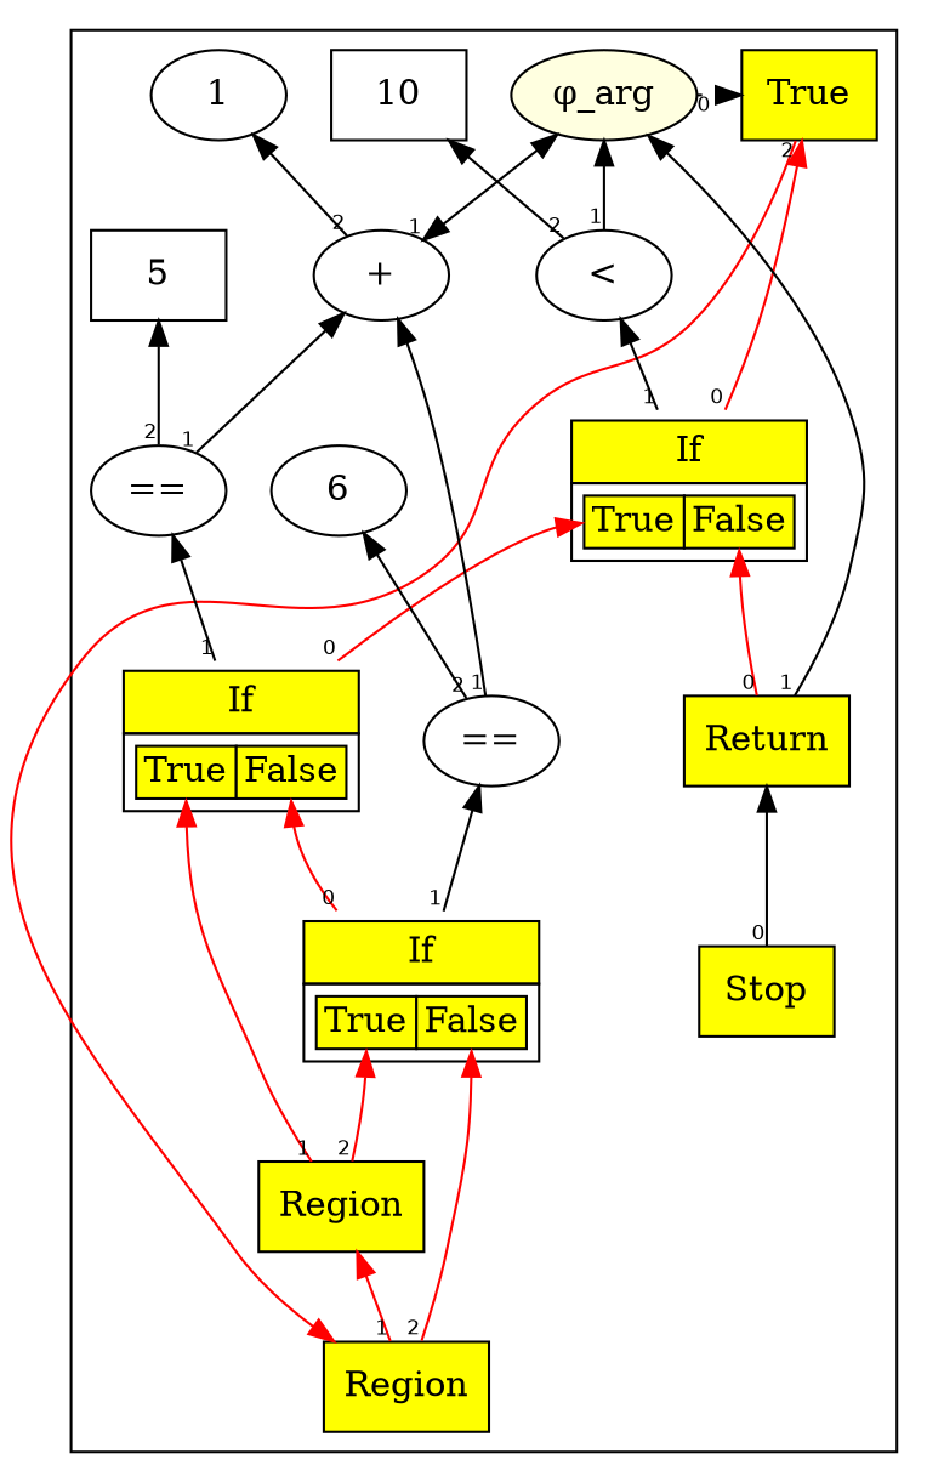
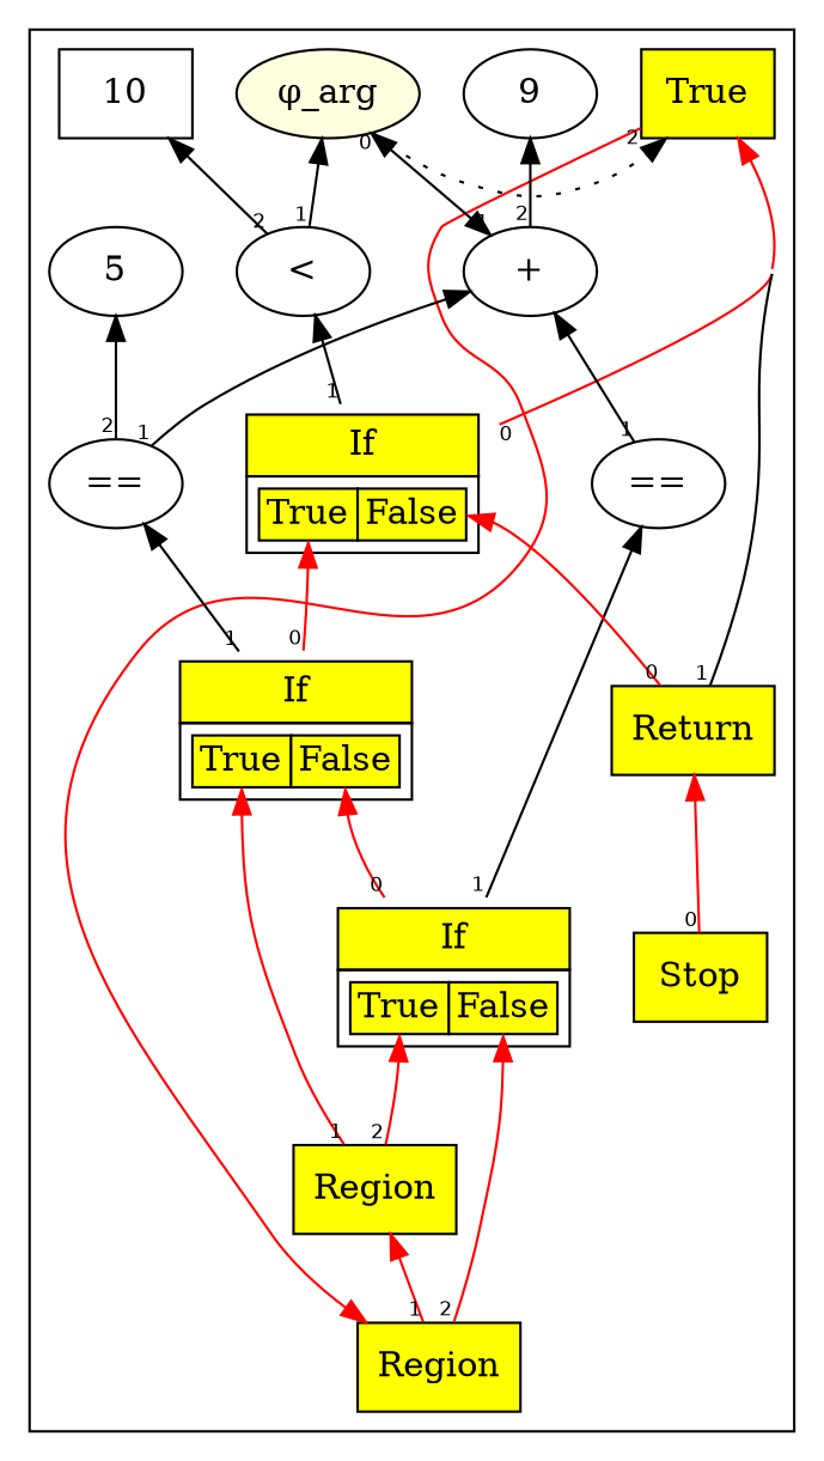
  digraph {
    compound=true
    concentrate=true
    ordering=in
    rankdir=BT
    edge [fontname=Helvetica fontsize=8 taillabel=1]
    n1 [fillcolor=yellow label=True shape=box style=filled]
    n2 [fillcolor=lightyellow label="&phi;_arg" style=filled]
    n3 [fillcolor=yellow label=Region shape=box style=filled]
    n4 [fillcolor=yellow label=Region shape=box style=filled]
    n5 [fillcolor=yellow label=Stop shape=box style=filled]
    n6 [label=10 shape=box]
    n7 [label="<"]
    n8 [label=< 			<TABLE BORDER="0" CELLBORDER="1" CELLSPACING="0" CELLPADDING="4"> 			<TR><TD BGCOLOR="yellow">If</TD></TR> 			<TR><TD> 				<TABLE BORDER="0" CELLBORDER="1" CELLSPACING="0"> 				<TR><TD PORT="p0" BGCOLOR="yellow">True</TD><TD PORT="p1" BGCOLOR="yellow">False</TD></TR> 				</TABLE> 			</TD></TR> 			</TABLE>> shape=plaintext]
-   n9 [label=1]
+   n9 [label=9]
    n10 [label="+"]
-   n11 [label=5 shape=box]
+   n11 [label=5]
    n12 [label="=="]
    n13 [label=< 			<TABLE BORDER="0" CELLBORDER="1" CELLSPACING="0" CELLPADDING="4"> 			<TR><TD BGCOLOR="yellow">If</TD></TR> 			<TR><TD> 				<TABLE BORDER="0" CELLBORDER="1" CELLSPACING="0"> 				<TR><TD PORT="p0" BGCOLOR="yellow">True</TD><TD PORT="p1" BGCOLOR="yellow">False</TD></TR> 				</TABLE> 			</TD></TR> 			</TABLE>> shape=plaintext]
-   n14 [label=6]
    n15 [label="=="]
    n16 [label=< 			<TABLE BORDER="0" CELLBORDER="1" CELLSPACING="0" CELLPADDING="4"> 			<TR><TD BGCOLOR="yellow">If</TD></TR> 			<TR><TD> 				<TABLE BORDER="0" CELLBORDER="1" CELLSPACING="0"> 				<TR><TD PORT="p0" BGCOLOR="yellow">True</TD><TD PORT="p1" BGCOLOR="yellow">False</TD></TR> 				</TABLE> 			</TD></TR> 			</TABLE>> shape=plaintext]
    n17 [fillcolor=yellow label=Return shape=box style=filled]
    subgraph cluster_1 {
      n5
      n6
      n7
      n8
      n9
      n10
      n11
      n12
      n13
-     n14
      n15
      n16
      n17
      subgraph sub_2 {
        rank=same
        n1
        n2
      }
      subgraph sub_3 {
        rank=same
        n3
      }
      subgraph sub_4 {
        rank=same
        n4
      }
    }
    n1 -> n4 [color=red constraint=false taillabel=2]
    n2 -> n1 [style=dotted taillabel=0]
    n2 -> n10 [constraint=false taillabel=2]
    n3 -> n13 [color=red headport=p0]
    n3 -> n16 [color=red headport=p0 taillabel=2]
    n4 -> n3 [color=red]
    n4 -> n16 [color=red headport=p1 taillabel=2]
-   n5 -> n17 [color=black taillabel=0]
+   n5 -> n17 [color=red taillabel=0]
    n7 -> n2
    n7 -> n6 [taillabel=2]
    n8 -> n1 [color=red taillabel=0]
    n8 -> n7
    n10 -> n2
    n10 -> n9 [taillabel=2]
    n12 -> n10
    n12 -> n11 [taillabel=2]
    n13 -> n8 [color=red headport=p0 taillabel=0]
    n13 -> n12
    n15 -> n10
-   n15 -> n14 [taillabel=2]
    n16 -> n13 [color=red headport=p1 taillabel=0]
    n16 -> n15
-   n17 -> n2
+   n17 -> n1
    n17 -> n8 [color=red headport=p1 taillabel=0]
  }
